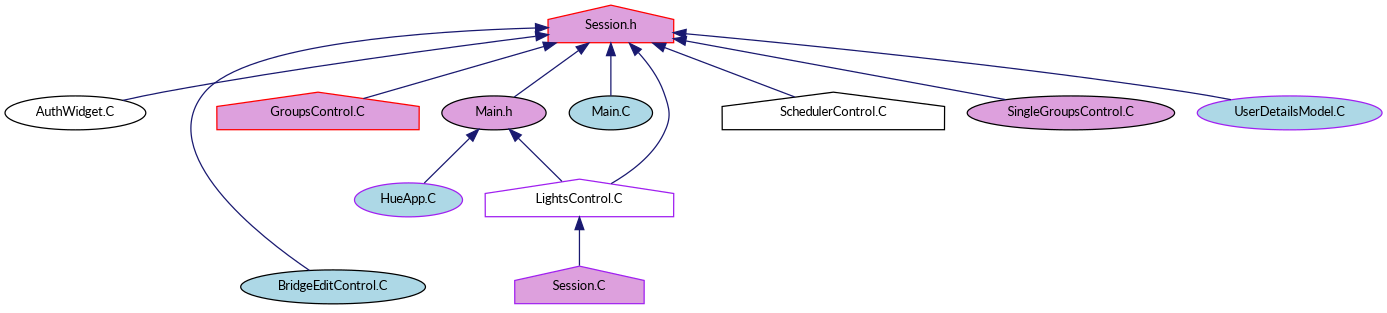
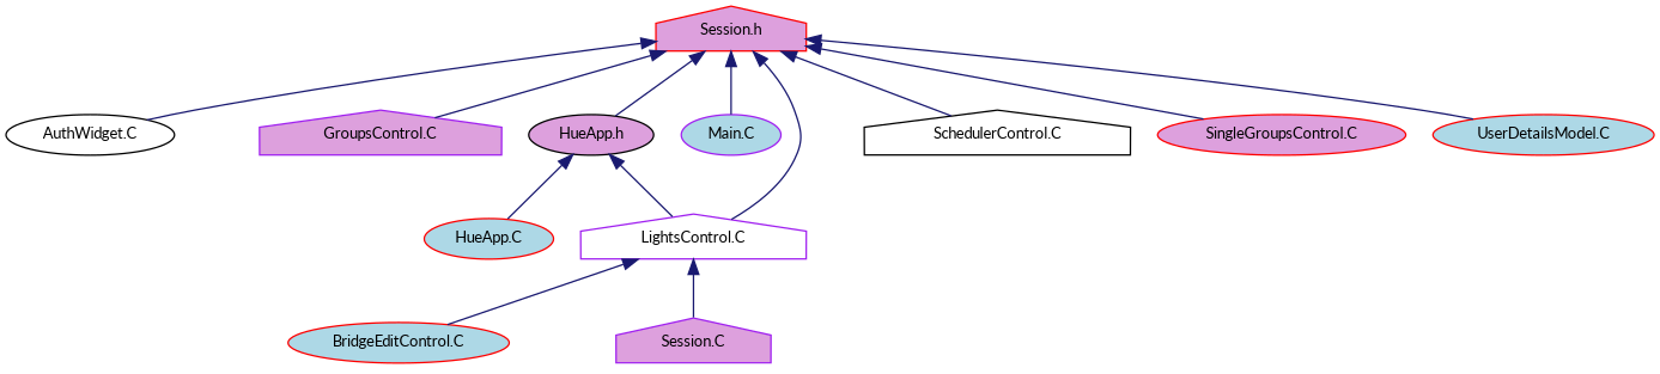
  digraph {
    fontname=Lato
    node [color=red fillcolor=plum fontname=Lato fontsize=10 shape=ellipse style=filled]
    edge [color=midnightblue dir=back fontname=Lato fontsize=10 labelfontname=Helvetica labelfontsize=10 style=solid]
    n1 [fontcolor=black height=0.2 label="Session.h" shape=house width=0.4]
    n2 [color=black fillcolor=white height=0.2 label="AuthWidget.C" width=0.4]
-   n3 [color=black fillcolor=lightblue height=0.2 label="BridgeEditControl.C" width=0.4]
-   n4 [height=0.2 label="GroupsControl.C" shape=house width=0.4]
-   n5 [color=black height=0.2 label="Main.h" width=0.4]
-   n6 [color=black fillcolor=lightblue height=0.2 label="Main.C" width=0.4]
+   n3 [fillcolor=lightblue height=0.2 label="BridgeEditControl.C" width=0.4]
+   n4 [color=purple height=0.2 label="GroupsControl.C" shape=house width=0.4]
+   n5 [color=black height=0.2 label="HueApp.h" width=0.4]
+   n6 [color=purple fillcolor=lightblue height=0.2 label="Main.C" width=0.4]
    n7 [color=purple fillcolor=white height=0.2 label="LightsControl.C" shape=house width=0.4]
    n8 [color=black fillcolor=white height=0.2 label="SchedulerControl.C" shape=house width=0.4]
-   n9 [color=black height=0.2 label="SingleGroupsControl.C" width=0.4]
-   n10 [color=purple fillcolor=lightblue height=0.2 label="UserDetailsModel.C" width=0.4]
-   n11 [color=purple fillcolor=lightblue height=0.2 label="HueApp.C" width=0.4]
+   n9 [height=0.2 label="SingleGroupsControl.C" width=0.4]
+   n10 [fillcolor=lightblue height=0.2 label="UserDetailsModel.C" width=0.4]
+   n11 [fillcolor=lightblue height=0.2 label="HueApp.C" width=0.4]
    n12 [color=purple height=0.2 label="Session.C" shape=house width=0.4]
    n1 -> n2
-   n1 -> n3
+   n7 -> n3
    n1 -> n4
    n1 -> n5
    n1 -> n6
    n1 -> n7
    n1 -> n8
    n1 -> n9
    n1 -> n10
    n5 -> n7
    n5 -> n11
    n7 -> n12
  }
